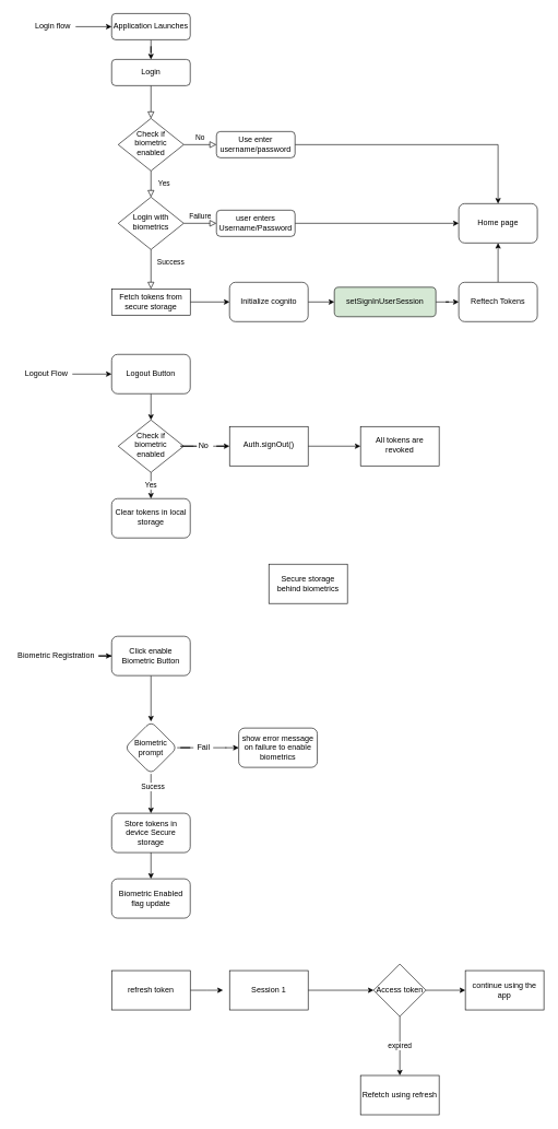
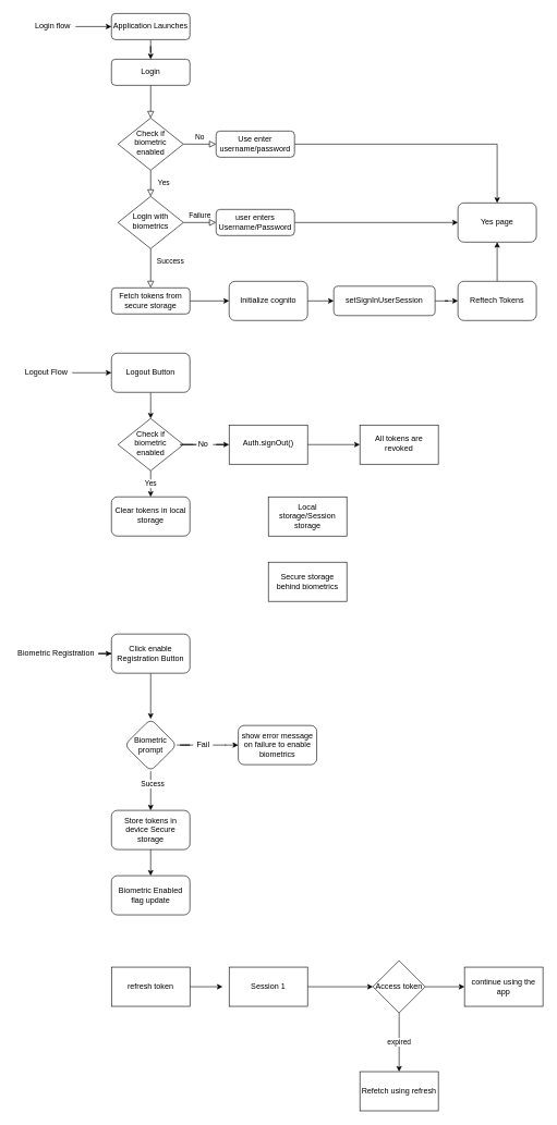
  <mxCell id="0" />
  <mxCell id="1" parent="0" />
  <mxCell id="2" value="" style="rounded=0;html=1;jettySize=auto;orthogonalLoop=1;fontSize=11;endArrow=block;endFill=0;endSize=8;strokeWidth=1;shadow=0;labelBackgroundColor=none;edgeStyle=orthogonalEdgeStyle;" parent="1" source="3" target="6" edge="1"><mxGeometry relative="1" as="geometry" /></mxCell>
  <mxCell id="3" value="Login" style="rounded=1;whiteSpace=wrap;html=1;fontSize=12;glass=0;strokeWidth=1;shadow=0;" parent="1" vertex="1"><mxGeometry x="170" y="90" width="120" height="40" as="geometry" /></mxCell>
  <mxCell id="4" value="Yes" style="rounded=0;html=1;jettySize=auto;orthogonalLoop=1;fontSize=11;endArrow=block;endFill=0;endSize=8;strokeWidth=1;shadow=0;labelBackgroundColor=none;edgeStyle=orthogonalEdgeStyle;" parent="1" source="6" target="11" edge="1"><mxGeometry y="20" relative="1" as="geometry"><mxPoint as="offset" /></mxGeometry></mxCell>
  <mxCell id="5" value="No" style="edgeStyle=orthogonalEdgeStyle;rounded=0;html=1;jettySize=auto;orthogonalLoop=1;fontSize=11;endArrow=block;endFill=0;endSize=8;strokeWidth=1;shadow=0;labelBackgroundColor=none;" parent="1" source="6" target="8" edge="1"><mxGeometry y="10" relative="1" as="geometry"><mxPoint as="offset" /></mxGeometry></mxCell>
  <mxCell id="6" value="Check if biometric enabled" style="rhombus;whiteSpace=wrap;html=1;shadow=0;fontFamily=Helvetica;fontSize=12;align=center;strokeWidth=1;spacing=6;spacingTop=-4;" parent="1" vertex="1"><mxGeometry x="180" y="180" width="100" height="80" as="geometry" /></mxCell>
  <mxCell id="7" style="edgeStyle=orthogonalEdgeStyle;rounded=0;orthogonalLoop=1;jettySize=auto;html=1;entryX=0.5;entryY=0;entryDx=0;entryDy=0;" parent="1" source="8" target="20" edge="1"><mxGeometry relative="1" as="geometry" /></mxCell>
  <mxCell id="8" value="Use enter username/password" style="rounded=1;whiteSpace=wrap;html=1;fontSize=12;glass=0;strokeWidth=1;shadow=0;" parent="1" vertex="1"><mxGeometry x="330" y="200" width="120" height="40" as="geometry" /></mxCell>
  <mxCell id="9" value="Success" style="rounded=0;html=1;jettySize=auto;orthogonalLoop=1;fontSize=11;endArrow=block;endFill=0;endSize=8;strokeWidth=1;shadow=0;labelBackgroundColor=none;edgeStyle=orthogonalEdgeStyle;" parent="1" source="11" target="13" edge="1"><mxGeometry x="-0.333" y="30" relative="1" as="geometry"><mxPoint as="offset" /></mxGeometry></mxCell>
  <mxCell id="10" value="Failure" style="edgeStyle=orthogonalEdgeStyle;rounded=0;html=1;jettySize=auto;orthogonalLoop=1;fontSize=11;endArrow=block;endFill=0;endSize=8;strokeWidth=1;shadow=0;labelBackgroundColor=none;" parent="1" source="11" target="15" edge="1"><mxGeometry y="10" relative="1" as="geometry"><mxPoint as="offset" /></mxGeometry></mxCell>
  <mxCell id="11" value="Login with biometrics" style="rhombus;whiteSpace=wrap;html=1;shadow=0;fontFamily=Helvetica;fontSize=12;align=center;strokeWidth=1;spacing=6;spacingTop=-4;" parent="1" vertex="1"><mxGeometry x="180" y="300" width="100" height="80" as="geometry" /></mxCell>
  <mxCell id="12" value="" style="edgeStyle=orthogonalEdgeStyle;rounded=0;orthogonalLoop=1;jettySize=auto;html=1;" edge="1" parent="1" source="13" target="51"><mxGeometry relative="1" as="geometry" /></mxCell>
- <mxCell id="13" value="Fetch tokens from secure storage" style="whiteSpace=wrap;html=1;fontSize=12;glass=0;strokeWidth=1;shadow=0;rounded=0;" parent="1" vertex="1"><mxGeometry x="170" y="440" width="120" height="40" as="geometry" /></mxCell>
+ <mxCell id="13" value="Fetch tokens from secure storage" style="rounded=1;whiteSpace=wrap;html=1;fontSize=12;glass=0;strokeWidth=1;shadow=0;" parent="1" vertex="1"><mxGeometry x="170" y="440" width="120" height="40" as="geometry" /></mxCell>
  <mxCell id="14" style="edgeStyle=orthogonalEdgeStyle;rounded=0;orthogonalLoop=1;jettySize=auto;html=1;" edge="1" parent="1" source="15" target="20"><mxGeometry relative="1" as="geometry" /></mxCell>
  <mxCell id="15" value="user enters Username/Password" style="rounded=1;whiteSpace=wrap;html=1;fontSize=12;glass=0;strokeWidth=1;shadow=0;" parent="1" vertex="1"><mxGeometry x="330" y="320" width="120" height="40" as="geometry" /></mxCell>
  <mxCell id="16" value="" style="edgeStyle=orthogonalEdgeStyle;rounded=0;orthogonalLoop=1;jettySize=auto;html=1;" parent="1" source="17" target="3" edge="1"><mxGeometry relative="1" as="geometry" /></mxCell>
  <mxCell id="17" value="Application Launches" style="rounded=1;whiteSpace=wrap;html=1;fontSize=12;glass=0;strokeWidth=1;shadow=0;" parent="1" vertex="1"><mxGeometry x="170" y="20" width="120" height="40" as="geometry" /></mxCell>
  <mxCell id="18" value="" style="edgeStyle=orthogonalEdgeStyle;rounded=0;orthogonalLoop=1;jettySize=auto;html=1;" edge="1" parent="1" source="19" target="53"><mxGeometry relative="1" as="geometry" /></mxCell>
- <mxCell id="19" value="setSignInUserSession" style="whiteSpace=wrap;html=1;rounded=1;glass=0;strokeWidth=1;shadow=0;fillColor=#d5e8d4;" parent="1" vertex="1"><mxGeometry x="510" y="437.5" width="155" height="45" as="geometry" /></mxCell>
- <mxCell id="20" value="Home page" style="rounded=1;whiteSpace=wrap;html=1;" parent="1" vertex="1"><mxGeometry x="700" y="310" width="120" height="60" as="geometry" /></mxCell>
+ <mxCell id="19" value="setSignInUserSession" style="whiteSpace=wrap;html=1;rounded=1;glass=0;strokeWidth=1;shadow=0;" parent="1" vertex="1"><mxGeometry x="510" y="437.5" width="155" height="45" as="geometry" /></mxCell>
+ <mxCell id="20" value="Yes page" style="rounded=1;whiteSpace=wrap;html=1;" parent="1" vertex="1"><mxGeometry x="700" y="310" width="120" height="60" as="geometry" /></mxCell>
  <mxCell id="21" value="" style="edgeStyle=orthogonalEdgeStyle;rounded=0;orthogonalLoop=1;jettySize=auto;html=1;" parent="1" source="22" target="17" edge="1"><mxGeometry relative="1" as="geometry" /></mxCell>
  <mxCell id="22" value="Login flow" style="text;html=1;align=center;verticalAlign=middle;resizable=0;points=[];autosize=1;strokeColor=none;fillColor=none;" parent="1" vertex="1"><mxGeometry x="45" y="30" width="70" height="20" as="geometry" /></mxCell>
  <mxCell id="23" value="" style="edgeStyle=orthogonalEdgeStyle;rounded=0;orthogonalLoop=1;jettySize=auto;html=1;" parent="1" source="24" target="26" edge="1"><mxGeometry relative="1" as="geometry" /></mxCell>
  <mxCell id="24" value="Logout Flow" style="text;html=1;align=center;verticalAlign=middle;resizable=0;points=[];autosize=1;strokeColor=none;fillColor=none;" parent="1" vertex="1"><mxGeometry x="30" y="560" width="80" height="20" as="geometry" /></mxCell>
  <mxCell id="25" value="" style="edgeStyle=orthogonalEdgeStyle;rounded=0;orthogonalLoop=1;jettySize=auto;html=1;" parent="1" source="26" target="29" edge="1"><mxGeometry relative="1" as="geometry" /></mxCell>
  <mxCell id="26" value="Logout Button" style="rounded=1;whiteSpace=wrap;html=1;" parent="1" vertex="1"><mxGeometry x="170" y="540" width="120" height="60" as="geometry" /></mxCell>
  <mxCell id="27" value="" style="edgeStyle=orthogonalEdgeStyle;rounded=0;orthogonalLoop=1;jettySize=auto;html=1;startArrow=none;" parent="1" source="45" target="31" edge="1"><mxGeometry relative="1" as="geometry" /></mxCell>
  <mxCell id="28" value="Yes" style="edgeStyle=orthogonalEdgeStyle;rounded=0;orthogonalLoop=1;jettySize=auto;html=1;" parent="1" source="29" target="32" edge="1"><mxGeometry relative="1" as="geometry" /></mxCell>
  <mxCell id="29" value="Check if biometric enabled" style="rhombus;whiteSpace=wrap;html=1;shadow=0;fontFamily=Helvetica;fontSize=12;align=center;strokeWidth=1;spacing=6;spacingTop=-4;" parent="1" vertex="1"><mxGeometry x="180" y="640" width="100" height="80" as="geometry" /></mxCell>
  <mxCell id="30" value="" style="edgeStyle=orthogonalEdgeStyle;rounded=0;orthogonalLoop=1;jettySize=auto;html=1;" parent="1" source="31" target="33" edge="1"><mxGeometry relative="1" as="geometry" /></mxCell>
  <mxCell id="31" value="Auth.signOut()" style="whiteSpace=wrap;html=1;shadow=0;strokeWidth=1;spacing=6;spacingTop=-4;" parent="1" vertex="1"><mxGeometry x="350" y="650" width="120" height="60" as="geometry" /></mxCell>
  <mxCell id="32" value="Clear tokens in local &lt;br&gt;storage" style="rounded=1;whiteSpace=wrap;html=1;shadow=0;strokeWidth=1;spacing=6;spacingTop=-4;" parent="1" vertex="1"><mxGeometry x="170" y="760" width="120" height="60" as="geometry" /></mxCell>
  <mxCell id="33" value="All tokens are revoked" style="whiteSpace=wrap;html=1;shadow=0;strokeWidth=1;spacing=6;spacingTop=-4;" parent="1" vertex="1"><mxGeometry x="550" y="650" width="120" height="60" as="geometry" /></mxCell>
  <mxCell id="34" value="" style="edgeStyle=orthogonalEdgeStyle;rounded=0;orthogonalLoop=1;jettySize=auto;html=1;" parent="1" source="35" target="37" edge="1"><mxGeometry relative="1" as="geometry" /></mxCell>
  <mxCell id="35" value="Biometric Registration" style="text;html=1;align=center;verticalAlign=middle;resizable=0;points=[];autosize=1;strokeColor=none;fillColor=none;" parent="1" vertex="1"><mxGeometry x="20" y="990" width="130" height="20" as="geometry" /></mxCell>
  <mxCell id="36" value="" style="edgeStyle=orthogonalEdgeStyle;rounded=0;orthogonalLoop=1;jettySize=auto;html=1;" parent="1" source="37" target="41" edge="1"><mxGeometry relative="1" as="geometry" /></mxCell>
- <mxCell id="37" value="Click enable Biometric Button" style="rounded=1;whiteSpace=wrap;html=1;" parent="1" vertex="1"><mxGeometry x="170" y="970" width="120" height="60" as="geometry" /></mxCell>
+ <mxCell id="37" value="Click enable Registration Button" style="rounded=1;whiteSpace=wrap;html=1;" parent="1" vertex="1"><mxGeometry x="170" y="970" width="120" height="60" as="geometry" /></mxCell>
  <mxCell id="38" value="" style="edgeStyle=orthogonalEdgeStyle;rounded=0;orthogonalLoop=1;jettySize=auto;html=1;startArrow=none;" parent="1" source="43" target="42" edge="1"><mxGeometry relative="1" as="geometry" /></mxCell>
  <mxCell id="39" value="" style="edgeStyle=orthogonalEdgeStyle;rounded=0;orthogonalLoop=1;jettySize=auto;html=1;" parent="1" source="41" target="48" edge="1"><mxGeometry relative="1" as="geometry" /></mxCell>
  <mxCell id="40" value="Sucess" style="edgeLabel;html=1;align=center;verticalAlign=middle;resizable=0;points=[];" parent="39" vertex="1" connectable="0"><mxGeometry x="-0.351" y="2" relative="1" as="geometry"><mxPoint as="offset" /></mxGeometry></mxCell>
  <mxCell id="41" value="Biometric prompt" style="rhombus;whiteSpace=wrap;html=1;rounded=1;" parent="1" vertex="1"><mxGeometry x="190" y="1100" width="80" height="80" as="geometry" /></mxCell>
  <mxCell id="42" value="show error message on failure to enable biometrics" style="whiteSpace=wrap;html=1;rounded=1;" parent="1" vertex="1"><mxGeometry x="364" y="1110" width="120" height="60" as="geometry" /></mxCell>
  <mxCell id="43" value="Fail" style="text;html=1;align=center;verticalAlign=middle;resizable=0;points=[];autosize=1;strokeColor=none;fillColor=none;" parent="1" vertex="1"><mxGeometry x="295" y="1130" width="30" height="20" as="geometry" /></mxCell>
  <mxCell id="44" value="" style="edgeStyle=orthogonalEdgeStyle;rounded=0;orthogonalLoop=1;jettySize=auto;html=1;endArrow=none;" parent="1" source="41" target="43" edge="1"><mxGeometry relative="1" as="geometry"><mxPoint x="270" y="1140" as="sourcePoint" /><mxPoint x="364" y="1140" as="targetPoint" /></mxGeometry></mxCell>
  <mxCell id="45" value="No" style="text;html=1;align=center;verticalAlign=middle;resizable=0;points=[];autosize=1;strokeColor=none;fillColor=none;" parent="1" vertex="1"><mxGeometry x="295" y="670" width="30" height="20" as="geometry" /></mxCell>
  <mxCell id="46" value="" style="edgeStyle=orthogonalEdgeStyle;rounded=0;orthogonalLoop=1;jettySize=auto;html=1;endArrow=none;" parent="1" source="29" target="45" edge="1"><mxGeometry relative="1" as="geometry"><mxPoint x="280" y="680" as="sourcePoint" /><mxPoint x="350" y="680" as="targetPoint" /></mxGeometry></mxCell>
  <mxCell id="47" value="" style="edgeStyle=orthogonalEdgeStyle;rounded=0;orthogonalLoop=1;jettySize=auto;html=1;" parent="1" source="48" target="49" edge="1"><mxGeometry relative="1" as="geometry" /></mxCell>
  <mxCell id="48" value="Store tokens in device Secure storage" style="whiteSpace=wrap;html=1;rounded=1;" parent="1" vertex="1"><mxGeometry x="170" y="1240" width="120" height="60" as="geometry" /></mxCell>
  <mxCell id="49" value="Biometric Enabled flag update" style="whiteSpace=wrap;html=1;rounded=1;" parent="1" vertex="1"><mxGeometry x="170" y="1340" width="120" height="60" as="geometry" /></mxCell>
  <mxCell id="50" value="" style="edgeStyle=orthogonalEdgeStyle;rounded=0;orthogonalLoop=1;jettySize=auto;html=1;" edge="1" parent="1" source="51" target="19"><mxGeometry relative="1" as="geometry" /></mxCell>
  <mxCell id="51" value="Initialize cognito" style="whiteSpace=wrap;html=1;rounded=1;glass=0;strokeWidth=1;shadow=0;" vertex="1" parent="1"><mxGeometry x="350" y="430" width="120" height="60" as="geometry" /></mxCell>
  <mxCell id="52" style="edgeStyle=orthogonalEdgeStyle;rounded=0;orthogonalLoop=1;jettySize=auto;html=1;" edge="1" parent="1" source="53" target="20"><mxGeometry relative="1" as="geometry" /></mxCell>
  <mxCell id="53" value="Reftech Tokens" style="whiteSpace=wrap;html=1;rounded=1;glass=0;strokeWidth=1;shadow=0;" vertex="1" parent="1"><mxGeometry x="700" y="430" width="120" height="60" as="geometry" /></mxCell>
+ <mxCell id="54" value="Local storage/Session storage" style="rounded=0;whiteSpace=wrap;html=1;" vertex="1" parent="1"><mxGeometry x="410" y="760" width="120" height="60" as="geometry" /></mxCell>
  <mxCell id="55" value="Secure storage behind biometrics" style="rounded=0;whiteSpace=wrap;html=1;" vertex="1" parent="1"><mxGeometry x="410" y="860" width="120" height="60" as="geometry" /></mxCell>
  <mxCell id="56" style="edgeStyle=orthogonalEdgeStyle;rounded=0;orthogonalLoop=1;jettySize=auto;html=1;" edge="1" parent="1" source="57"><mxGeometry relative="1" as="geometry"><mxPoint x="340" y="1510" as="targetPoint" /></mxGeometry></mxCell>
  <mxCell id="57" value="refresh token" style="rounded=0;whiteSpace=wrap;html=1;" vertex="1" parent="1"><mxGeometry x="170" y="1480" width="120" height="60" as="geometry" /></mxCell>
  <mxCell id="58" value="" style="edgeStyle=orthogonalEdgeStyle;rounded=0;orthogonalLoop=1;jettySize=auto;html=1;" edge="1" parent="1" source="59" target="62"><mxGeometry relative="1" as="geometry" /></mxCell>
  <mxCell id="59" value="Session 1" style="rounded=0;whiteSpace=wrap;html=1;" vertex="1" parent="1"><mxGeometry x="350" y="1480" width="120" height="60" as="geometry" /></mxCell>
  <mxCell id="60" value="expired" style="edgeStyle=orthogonalEdgeStyle;rounded=0;orthogonalLoop=1;jettySize=auto;html=1;" edge="1" parent="1" source="62" target="63"><mxGeometry relative="1" as="geometry" /></mxCell>
  <mxCell id="61" value="" style="edgeStyle=orthogonalEdgeStyle;rounded=0;orthogonalLoop=1;jettySize=auto;html=1;" edge="1" parent="1" source="62" target="64"><mxGeometry relative="1" as="geometry" /></mxCell>
  <mxCell id="62" value="Access token" style="rhombus;whiteSpace=wrap;html=1;rounded=0;" vertex="1" parent="1"><mxGeometry x="570" y="1470" width="80" height="80" as="geometry" /></mxCell>
  <mxCell id="63" value="Refetch using refresh" style="rounded=0;whiteSpace=wrap;html=1;" vertex="1" parent="1"><mxGeometry x="550" y="1640" width="120" height="60" as="geometry" /></mxCell>
  <mxCell id="64" value="continue using the app" style="whiteSpace=wrap;html=1;rounded=0;" vertex="1" parent="1"><mxGeometry x="710" y="1480" width="120" height="60" as="geometry" /></mxCell>
